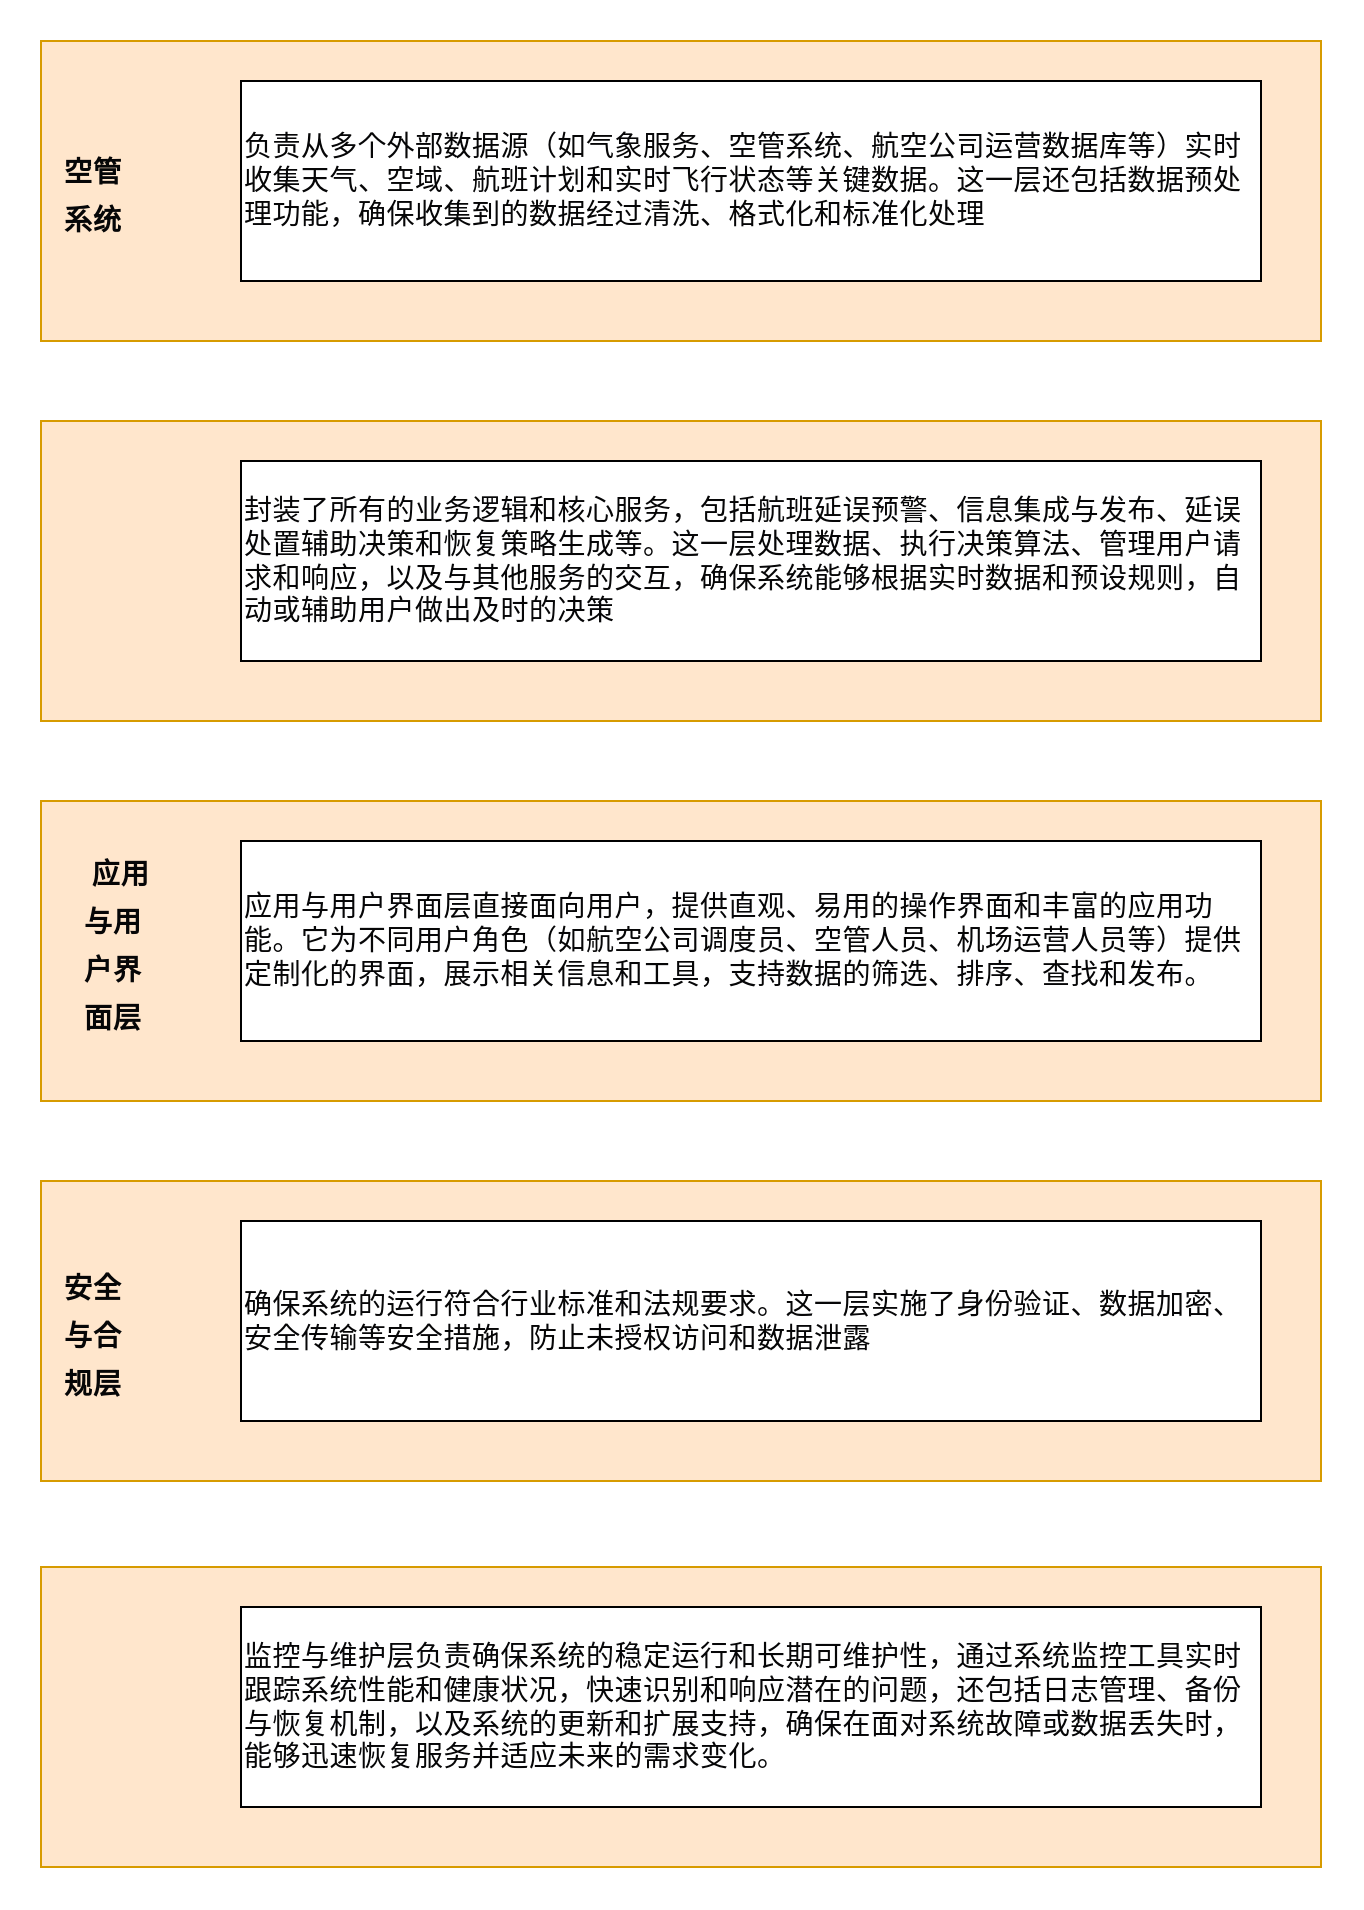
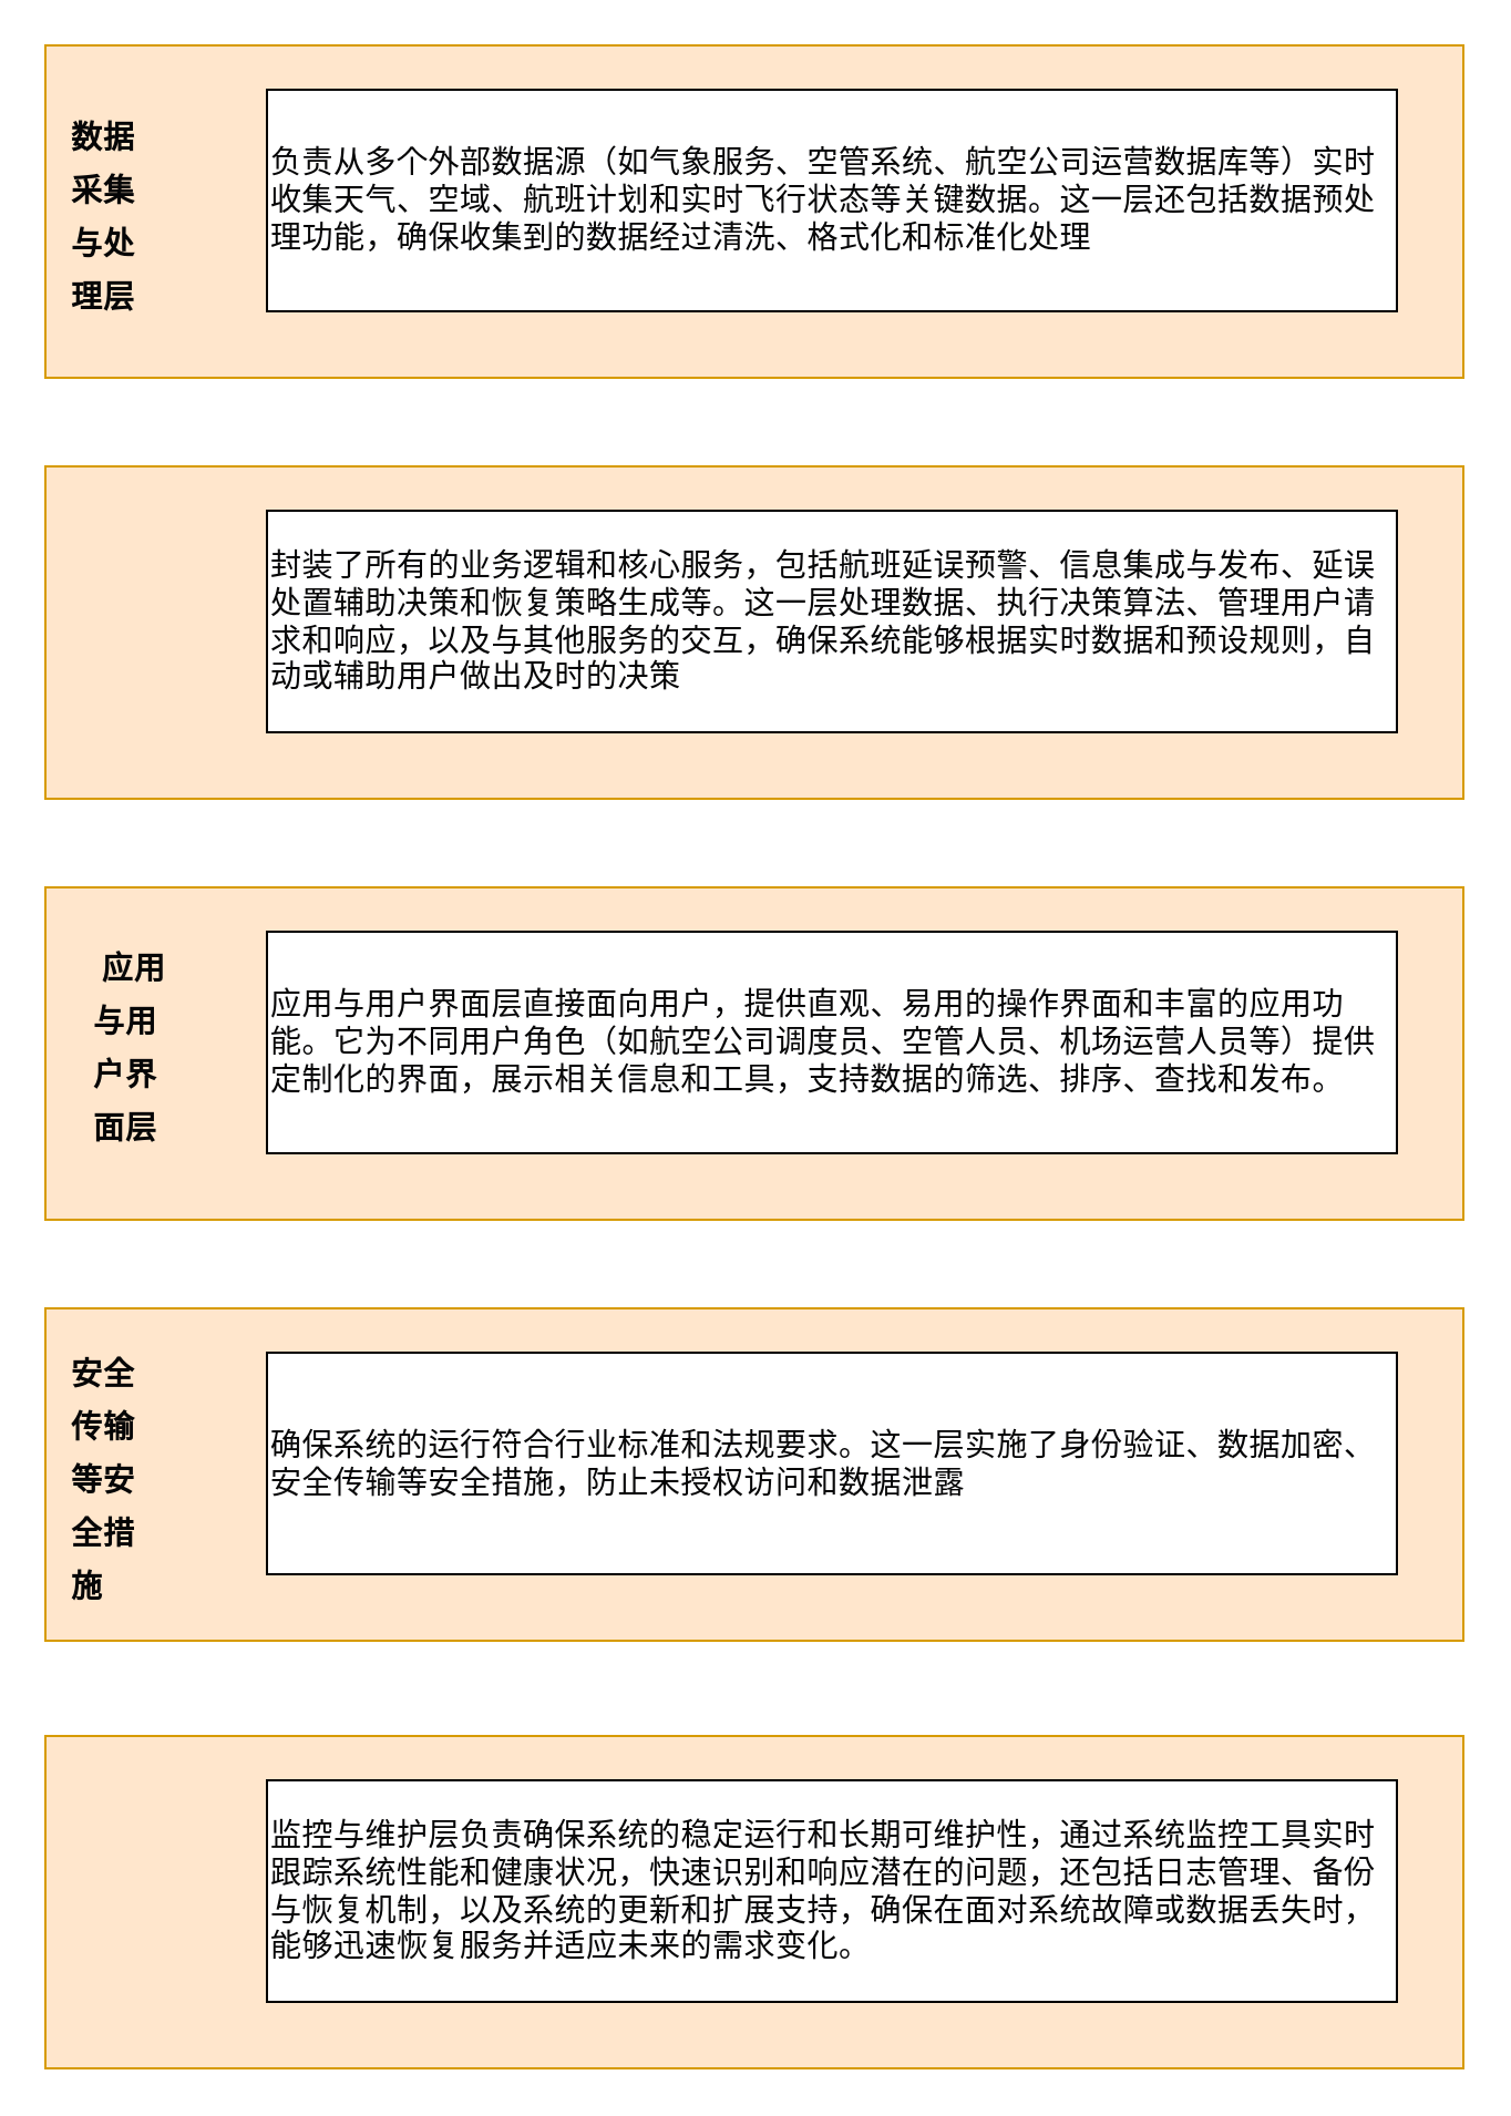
  <mxCell id="0" />
  <mxCell id="1" parent="0" />
  <mxCell id="2" value="" style="rounded=0;whiteSpace=wrap;html=1;fillColor=#ffe6cc;strokeColor=#d79b00;labelBackgroundColor=#ffe6cc;align=left;verticalAlign=middle;" vertex="1" parent="1"><mxGeometry x="20" y="20" width="640" height="150" as="geometry" /></mxCell>
  <mxCell id="3" value="&lt;span style=&quot;color: rgb(6, 6, 7); font-family: -apple-system, blinkmacsystemfont, &amp;quot;Helvetica Neue&amp;quot;, helvetica, &amp;quot;segoe ui&amp;quot;, arial, roboto, &amp;quot;PingFang SC&amp;quot;, miui, &amp;quot;Hiragino Sans GB&amp;quot;, &amp;quot;Microsoft Yahei&amp;quot;, sans-serif; font-size: 14px; letter-spacing: 0.25px; white-space-collapse: preserve;&quot;&gt;负责从多个外部数据源（如气象服务、空管系统、航空公司运营数据库等）实时收集天气、空域、航班计划和实时飞行状态等关键数据。这一层还包括数据预处理功能，确保收集到的数据经过清洗、格式化和标准化处理&lt;/span&gt;" style="rounded=0;whiteSpace=wrap;html=1;labelBackgroundColor=#FFFFFF;align=left;verticalAlign=middle;" vertex="1" parent="1"><mxGeometry x="120" y="40" width="510" height="100" as="geometry" /></mxCell>
- <mxCell id="4" value="&lt;h3 style=&quot;box-sizing: inherit; color: rgb(6, 6, 7); margin-bottom: 0px; font-size: 14px; line-height: 24px; margin-top: 1.14em; font-family: -apple-system, blinkmacsystemfont, &amp;quot;Helvetica Neue&amp;quot;, helvetica, &amp;quot;segoe ui&amp;quot;, arial, roboto, &amp;quot;PingFang SC&amp;quot;, miui, &amp;quot;Hiragino Sans GB&amp;quot;, &amp;quot;Microsoft Yahei&amp;quot;, sans-serif; letter-spacing: 0.5px;&quot;&gt;空管系统&lt;/h3&gt;" style="rounded=0;whiteSpace=wrap;html=1;strokeColor=none;fillColor=none;gradientColor=none;labelBackgroundColor=#ffe6cc;align=left;verticalAlign=middle;" vertex="1" parent="1"><mxGeometry x="30" y="35" width="40" height="110" as="geometry" /></mxCell>
+ <mxCell id="4" value="&lt;h3 style=&quot;box-sizing: inherit; color: rgb(6, 6, 7); margin-bottom: 0px; font-size: 14px; line-height: 24px; margin-top: 1.14em; font-family: -apple-system, blinkmacsystemfont, &amp;quot;Helvetica Neue&amp;quot;, helvetica, &amp;quot;segoe ui&amp;quot;, arial, roboto, &amp;quot;PingFang SC&amp;quot;, miui, &amp;quot;Hiragino Sans GB&amp;quot;, &amp;quot;Microsoft Yahei&amp;quot;, sans-serif; letter-spacing: 0.5px;&quot;&gt;数据采集与处理层&lt;/h3&gt;" style="rounded=0;whiteSpace=wrap;html=1;strokeColor=none;fillColor=none;gradientColor=none;labelBackgroundColor=#ffe6cc;align=left;verticalAlign=middle;" vertex="1" parent="1"><mxGeometry x="30" y="35" width="40" height="110" as="geometry" /></mxCell>
  <mxCell id="5" value="" style="rounded=0;whiteSpace=wrap;html=1;fillColor=#ffe6cc;strokeColor=#d79b00;labelBackgroundColor=#ffe6cc;align=left;verticalAlign=middle;" vertex="1" parent="1"><mxGeometry x="20" y="210" width="640" height="150" as="geometry" /></mxCell>
  <mxCell id="6" value="&lt;span style=&quot;color: rgb(6, 6, 7); font-family: -apple-system, blinkmacsystemfont, &amp;quot;Helvetica Neue&amp;quot;, helvetica, &amp;quot;segoe ui&amp;quot;, arial, roboto, &amp;quot;PingFang SC&amp;quot;, miui, &amp;quot;Hiragino Sans GB&amp;quot;, &amp;quot;Microsoft Yahei&amp;quot;, sans-serif; font-size: 14px; letter-spacing: 0.25px; white-space-collapse: preserve;&quot;&gt;封装了所有的业务逻辑和核心服务，包括航班延误预警、信息集成与发布、延误处置辅助决策和恢复策略生成等。这一层处理数据、执行决策算法、管理用户请求和响应，以及与其他服务的交互，确保系统能够根据实时数据和预设规则，自动或辅助用户做出及时的决策&lt;/span&gt;" style="rounded=0;whiteSpace=wrap;html=1;labelBackgroundColor=#FFFFFF;align=left;verticalAlign=middle;" vertex="1" parent="1"><mxGeometry x="120" y="230" width="510" height="100" as="geometry" /></mxCell>
  <mxCell id="7" value="" style="rounded=0;whiteSpace=wrap;html=1;fillColor=#ffe6cc;strokeColor=#d79b00;labelBackgroundColor=#ffe6cc;align=left;verticalAlign=middle;" vertex="1" parent="1"><mxGeometry x="20" y="400" width="640" height="150" as="geometry" /></mxCell>
  <mxCell id="8" value="&lt;span style=&quot;color: rgb(6, 6, 7); font-family: -apple-system, blinkmacsystemfont, &amp;quot;Helvetica Neue&amp;quot;, helvetica, &amp;quot;segoe ui&amp;quot;, arial, roboto, &amp;quot;PingFang SC&amp;quot;, miui, &amp;quot;Hiragino Sans GB&amp;quot;, &amp;quot;Microsoft Yahei&amp;quot;, sans-serif; font-size: 14px; letter-spacing: 0.25px; white-space-collapse: preserve;&quot;&gt;应用与用户界面层直接面向用户，提供直观、易用的操作界面和丰富的应用功能。它为不同用户角色（如航空公司调度员、空管人员、机场运营人员等）提供定制化的界面，展示相关信息和工具，支持数据的筛选、排序、查找和发布。&lt;/span&gt;" style="rounded=0;whiteSpace=wrap;html=1;labelBackgroundColor=#FFFFFF;align=left;verticalAlign=middle;" vertex="1" parent="1"><mxGeometry x="120" y="420" width="510" height="100" as="geometry" /></mxCell>
  <mxCell id="9" value="&lt;h3 style=&quot;box-sizing: inherit; color: rgb(6, 6, 7); margin-bottom: 0px; font-size: 14px; line-height: 24px; margin-top: 1.14em; font-family: -apple-system, blinkmacsystemfont, &amp;quot;Helvetica Neue&amp;quot;, helvetica, &amp;quot;segoe ui&amp;quot;, arial, roboto, &amp;quot;PingFang SC&amp;quot;, miui, &amp;quot;Hiragino Sans GB&amp;quot;, &amp;quot;Microsoft Yahei&amp;quot;, sans-serif; letter-spacing: 0.5px;&quot;&gt;&amp;nbsp;应用与用户界面层&lt;/h3&gt;" style="rounded=0;whiteSpace=wrap;html=1;strokeColor=none;fillColor=none;gradientColor=none;labelBackgroundColor=#ffe6cc;align=left;verticalAlign=middle;" vertex="1" parent="1"><mxGeometry x="40" y="410" width="40" height="110" as="geometry" /></mxCell>
  <mxCell id="10" value="" style="rounded=0;whiteSpace=wrap;html=1;fillColor=#ffe6cc;strokeColor=#d79b00;labelBackgroundColor=#ffe6cc;align=left;verticalAlign=middle;" vertex="1" parent="1"><mxGeometry x="20" y="590" width="640" height="150" as="geometry" /></mxCell>
  <mxCell id="11" value="&lt;span style=&quot;color: rgb(6, 6, 7); font-family: -apple-system, blinkmacsystemfont, &amp;quot;Helvetica Neue&amp;quot;, helvetica, &amp;quot;segoe ui&amp;quot;, arial, roboto, &amp;quot;PingFang SC&amp;quot;, miui, &amp;quot;Hiragino Sans GB&amp;quot;, &amp;quot;Microsoft Yahei&amp;quot;, sans-serif; font-size: 14px; letter-spacing: 0.25px; white-space-collapse: preserve;&quot;&gt;确保系统的运行符合行业标准和法规要求。这一层实施了身份验证、数据加密、安全传输等安全措施，防止未授权访问和数据泄露&lt;/span&gt;" style="rounded=0;whiteSpace=wrap;html=1;labelBackgroundColor=#FFFFFF;align=left;verticalAlign=middle;" vertex="1" parent="1"><mxGeometry x="120" y="610" width="510" height="100" as="geometry" /></mxCell>
- <mxCell id="12" value="&lt;h3 style=&quot;box-sizing: inherit; color: rgb(6, 6, 7); margin-bottom: 0px; font-size: 14px; line-height: 24px; margin-top: 1.14em; font-family: -apple-system, blinkmacsystemfont, &amp;quot;Helvetica Neue&amp;quot;, helvetica, &amp;quot;segoe ui&amp;quot;, arial, roboto, &amp;quot;PingFang SC&amp;quot;, miui, &amp;quot;Hiragino Sans GB&amp;quot;, &amp;quot;Microsoft Yahei&amp;quot;, sans-serif; letter-spacing: 0.5px;&quot;&gt;安全与合规层&lt;/h3&gt;" style="rounded=0;whiteSpace=wrap;html=1;strokeColor=none;fillColor=none;gradientColor=none;labelBackgroundColor=#ffe6cc;align=left;verticalAlign=middle;" vertex="1" parent="1"><mxGeometry x="30" y="605" width="40" height="110" as="geometry" /></mxCell>
+ <mxCell id="12" value="&lt;h3 style=&quot;box-sizing: inherit; color: rgb(6, 6, 7); margin-bottom: 0px; font-size: 14px; line-height: 24px; margin-top: 1.14em; font-family: -apple-system, blinkmacsystemfont, &amp;quot;Helvetica Neue&amp;quot;, helvetica, &amp;quot;segoe ui&amp;quot;, arial, roboto, &amp;quot;PingFang SC&amp;quot;, miui, &amp;quot;Hiragino Sans GB&amp;quot;, &amp;quot;Microsoft Yahei&amp;quot;, sans-serif; letter-spacing: 0.5px;&quot;&gt;安全传输等安全措施&lt;/h3&gt;" style="rounded=0;whiteSpace=wrap;html=1;strokeColor=none;fillColor=none;gradientColor=none;labelBackgroundColor=#ffe6cc;align=left;verticalAlign=middle;" vertex="1" parent="1"><mxGeometry x="30" y="605" width="40" height="110" as="geometry" /></mxCell>
  <mxCell id="13" value="" style="rounded=0;whiteSpace=wrap;html=1;fillColor=#ffe6cc;strokeColor=#d79b00;labelBackgroundColor=#ffe6cc;align=left;verticalAlign=middle;" vertex="1" parent="1"><mxGeometry x="20" y="783" width="640" height="150" as="geometry" /></mxCell>
  <mxCell id="14" value="&lt;span style=&quot;color: rgb(6, 6, 7); font-family: -apple-system, blinkmacsystemfont, &amp;quot;Helvetica Neue&amp;quot;, helvetica, &amp;quot;segoe ui&amp;quot;, arial, roboto, &amp;quot;PingFang SC&amp;quot;, miui, &amp;quot;Hiragino Sans GB&amp;quot;, &amp;quot;Microsoft Yahei&amp;quot;, sans-serif; font-size: 14px; letter-spacing: 0.25px; white-space-collapse: preserve;&quot;&gt;监控与维护层负责确保系统的稳定运行和长期可维护性，通过系统监控工具实时跟踪系统性能和健康状况，快速识别和响应潜在的问题，还包括日志管理、备份与恢复机制，以及系统的更新和扩展支持，确保在面对系统故障或数据丢失时，能够迅速恢复服务并适应未来的需求变化。&lt;/span&gt;" style="rounded=0;whiteSpace=wrap;html=1;labelBackgroundColor=#FFFFFF;align=left;verticalAlign=middle;" vertex="1" parent="1"><mxGeometry x="120" y="803" width="510" height="100" as="geometry" /></mxCell>
